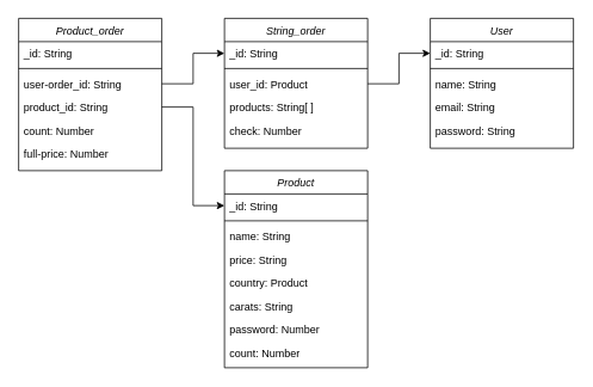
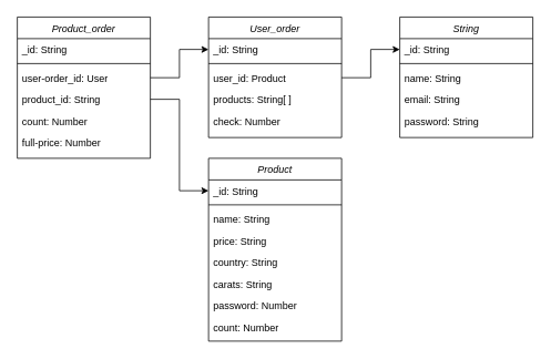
  <mxCell id="0" />
  <mxCell id="1" parent="0" />
- <mxCell id="2" value="User" style="swimlane;fontStyle=2;align=center;verticalAlign=top;childLayout=stackLayout;horizontal=1;startSize=26;horizontalStack=0;resizeParent=1;resizeLast=0;collapsible=1;marginBottom=0;rounded=0;shadow=0;strokeWidth=1;" parent="1" vertex="1"><mxGeometry x="480" y="20" width="160" height="145" as="geometry"><mxRectangle x="140" y="120" width="160" height="26" as="alternateBounds" /></mxGeometry></mxCell>
+ <mxCell id="2" value="String" style="swimlane;fontStyle=2;align=center;verticalAlign=top;childLayout=stackLayout;horizontal=1;startSize=26;horizontalStack=0;resizeParent=1;resizeLast=0;collapsible=1;marginBottom=0;rounded=0;shadow=0;strokeWidth=1;" parent="1" vertex="1"><mxGeometry x="480" y="20" width="160" height="145" as="geometry"><mxRectangle x="140" y="120" width="160" height="26" as="alternateBounds" /></mxGeometry></mxCell>
  <mxCell id="3" value="_id: String" style="text;align=left;verticalAlign=top;spacingLeft=4;spacingRight=4;overflow=hidden;rotatable=0;points=[[0,0.5],[1,0.5]];portConstraint=eastwest;" parent="2" vertex="1"><mxGeometry y="26" width="160" height="26" as="geometry" /></mxCell>
  <mxCell id="4" value="" style="line;html=1;strokeWidth=1;align=left;verticalAlign=middle;spacingTop=-1;spacingLeft=3;spacingRight=3;rotatable=0;labelPosition=right;points=[];portConstraint=eastwest;" parent="2" vertex="1"><mxGeometry y="52" width="160" height="8" as="geometry" /></mxCell>
  <mxCell id="5" value="name: String" style="text;align=left;verticalAlign=top;spacingLeft=4;spacingRight=4;overflow=hidden;rotatable=0;points=[[0,0.5],[1,0.5]];portConstraint=eastwest;" parent="2" vertex="1"><mxGeometry y="60" width="160" height="26" as="geometry" /></mxCell>
  <mxCell id="6" value="email: String" style="text;align=left;verticalAlign=top;spacingLeft=4;spacingRight=4;overflow=hidden;rotatable=0;points=[[0,0.5],[1,0.5]];portConstraint=eastwest;rounded=0;shadow=0;html=0;" parent="2" vertex="1"><mxGeometry y="86" width="160" height="26" as="geometry" /></mxCell>
  <mxCell id="7" value="password: String" style="text;align=left;verticalAlign=top;spacingLeft=4;spacingRight=4;overflow=hidden;rotatable=0;points=[[0,0.5],[1,0.5]];portConstraint=eastwest;rounded=0;shadow=0;html=0;" parent="2" vertex="1"><mxGeometry y="112" width="160" height="26" as="geometry" /></mxCell>
- <mxCell id="8" value="String_order" style="swimlane;fontStyle=2;align=center;verticalAlign=top;childLayout=stackLayout;horizontal=1;startSize=26;horizontalStack=0;resizeParent=1;resizeLast=0;collapsible=1;marginBottom=0;rounded=0;shadow=0;strokeWidth=1;" parent="1" vertex="1"><mxGeometry x="250" y="20" width="160" height="145" as="geometry"><mxRectangle x="140" y="120" width="160" height="26" as="alternateBounds" /></mxGeometry></mxCell>
+ <mxCell id="8" value="User_order" style="swimlane;fontStyle=2;align=center;verticalAlign=top;childLayout=stackLayout;horizontal=1;startSize=26;horizontalStack=0;resizeParent=1;resizeLast=0;collapsible=1;marginBottom=0;rounded=0;shadow=0;strokeWidth=1;" parent="1" vertex="1"><mxGeometry x="250" y="20" width="160" height="145" as="geometry"><mxRectangle x="140" y="120" width="160" height="26" as="alternateBounds" /></mxGeometry></mxCell>
  <mxCell id="9" value="_id: String" style="text;align=left;verticalAlign=top;spacingLeft=4;spacingRight=4;overflow=hidden;rotatable=0;points=[[0,0.5],[1,0.5]];portConstraint=eastwest;" parent="8" vertex="1"><mxGeometry y="26" width="160" height="26" as="geometry" /></mxCell>
  <mxCell id="10" value="" style="line;html=1;strokeWidth=1;align=left;verticalAlign=middle;spacingTop=-1;spacingLeft=3;spacingRight=3;rotatable=0;labelPosition=right;points=[];portConstraint=eastwest;" parent="8" vertex="1"><mxGeometry y="52" width="160" height="8" as="geometry" /></mxCell>
  <mxCell id="11" value="user_id: Product" style="text;align=left;verticalAlign=top;spacingLeft=4;spacingRight=4;overflow=hidden;rotatable=0;points=[[0,0.5],[1,0.5]];portConstraint=eastwest;" parent="8" vertex="1"><mxGeometry y="60" width="160" height="26" as="geometry" /></mxCell>
  <mxCell id="12" value="products: String[ ] " style="text;align=left;verticalAlign=top;spacingLeft=4;spacingRight=4;overflow=hidden;rotatable=0;points=[[0,0.5],[1,0.5]];portConstraint=eastwest;rounded=0;shadow=0;html=0;" parent="8" vertex="1"><mxGeometry y="86" width="160" height="26" as="geometry" /></mxCell>
  <mxCell id="13" value="check: Number" style="text;align=left;verticalAlign=top;spacingLeft=4;spacingRight=4;overflow=hidden;rotatable=0;points=[[0,0.5],[1,0.5]];portConstraint=eastwest;" vertex="1" parent="8"><mxGeometry y="112" width="160" height="26" as="geometry" /></mxCell>
  <mxCell id="14" value="Product" style="swimlane;fontStyle=2;align=center;verticalAlign=top;childLayout=stackLayout;horizontal=1;startSize=26;horizontalStack=0;resizeParent=1;resizeLast=0;collapsible=1;marginBottom=0;rounded=0;shadow=0;strokeWidth=1;" parent="1" vertex="1"><mxGeometry x="250" y="190" width="160" height="220" as="geometry"><mxRectangle x="140" y="120" width="160" height="26" as="alternateBounds" /></mxGeometry></mxCell>
  <mxCell id="15" value="_id: String" style="text;align=left;verticalAlign=top;spacingLeft=4;spacingRight=4;overflow=hidden;rotatable=0;points=[[0,0.5],[1,0.5]];portConstraint=eastwest;" parent="14" vertex="1"><mxGeometry y="26" width="160" height="26" as="geometry" /></mxCell>
  <mxCell id="16" value="" style="line;html=1;strokeWidth=1;align=left;verticalAlign=middle;spacingTop=-1;spacingLeft=3;spacingRight=3;rotatable=0;labelPosition=right;points=[];portConstraint=eastwest;" parent="14" vertex="1"><mxGeometry y="52" width="160" height="8" as="geometry" /></mxCell>
  <mxCell id="17" value="name: String" style="text;align=left;verticalAlign=top;spacingLeft=4;spacingRight=4;overflow=hidden;rotatable=0;points=[[0,0.5],[1,0.5]];portConstraint=eastwest;" parent="14" vertex="1"><mxGeometry y="60" width="160" height="26" as="geometry" /></mxCell>
  <mxCell id="18" value="price: String" style="text;align=left;verticalAlign=top;spacingLeft=4;spacingRight=4;overflow=hidden;rotatable=0;points=[[0,0.5],[1,0.5]];portConstraint=eastwest;rounded=0;shadow=0;html=0;" parent="14" vertex="1"><mxGeometry y="86" width="160" height="26" as="geometry" /></mxCell>
- <mxCell id="19" value="country: Product" style="text;align=left;verticalAlign=top;spacingLeft=4;spacingRight=4;overflow=hidden;rotatable=0;points=[[0,0.5],[1,0.5]];portConstraint=eastwest;rounded=0;shadow=0;html=0;" parent="14" vertex="1"><mxGeometry y="112" width="160" height="26" as="geometry" /></mxCell>
+ <mxCell id="19" value="country: String" style="text;align=left;verticalAlign=top;spacingLeft=4;spacingRight=4;overflow=hidden;rotatable=0;points=[[0,0.5],[1,0.5]];portConstraint=eastwest;rounded=0;shadow=0;html=0;" parent="14" vertex="1"><mxGeometry y="112" width="160" height="26" as="geometry" /></mxCell>
  <mxCell id="20" value="carats: String" style="text;align=left;verticalAlign=top;spacingLeft=4;spacingRight=4;overflow=hidden;rotatable=0;points=[[0,0.5],[1,0.5]];portConstraint=eastwest;rounded=0;shadow=0;html=0;" parent="14" vertex="1"><mxGeometry y="138" width="160" height="26" as="geometry" /></mxCell>
  <mxCell id="21" value="password: Number" style="text;align=left;verticalAlign=top;spacingLeft=4;spacingRight=4;overflow=hidden;rotatable=0;points=[[0,0.5],[1,0.5]];portConstraint=eastwest;rounded=0;shadow=0;html=0;" parent="14" vertex="1"><mxGeometry y="164" width="160" height="26" as="geometry" /></mxCell>
  <mxCell id="22" value="count: Number" style="text;align=left;verticalAlign=top;spacingLeft=4;spacingRight=4;overflow=hidden;rotatable=0;points=[[0,0.5],[1,0.5]];portConstraint=eastwest;rounded=0;shadow=0;html=0;" parent="14" vertex="1"><mxGeometry y="190" width="160" height="26" as="geometry" /></mxCell>
  <mxCell id="23" value="Product_order" style="swimlane;fontStyle=2;align=center;verticalAlign=top;childLayout=stackLayout;horizontal=1;startSize=26;horizontalStack=0;resizeParent=1;resizeLast=0;collapsible=1;marginBottom=0;rounded=0;shadow=0;strokeWidth=1;" vertex="1" parent="1"><mxGeometry x="20" y="20" width="160" height="170" as="geometry"><mxRectangle x="140" y="120" width="160" height="26" as="alternateBounds" /></mxGeometry></mxCell>
  <mxCell id="24" value="_id: String" style="text;align=left;verticalAlign=top;spacingLeft=4;spacingRight=4;overflow=hidden;rotatable=0;points=[[0,0.5],[1,0.5]];portConstraint=eastwest;" vertex="1" parent="23"><mxGeometry y="26" width="160" height="26" as="geometry" /></mxCell>
  <mxCell id="25" value="" style="line;html=1;strokeWidth=1;align=left;verticalAlign=middle;spacingTop=-1;spacingLeft=3;spacingRight=3;rotatable=0;labelPosition=right;points=[];portConstraint=eastwest;" vertex="1" parent="23"><mxGeometry y="52" width="160" height="8" as="geometry" /></mxCell>
- <mxCell id="26" value="user-order_id: String " style="text;align=left;verticalAlign=top;spacingLeft=4;spacingRight=4;overflow=hidden;rotatable=0;points=[[0,0.5],[1,0.5]];portConstraint=eastwest;rounded=0;shadow=0;html=0;" vertex="1" parent="23"><mxGeometry y="60" width="160" height="26" as="geometry" /></mxCell>
+ <mxCell id="26" value="user-order_id: User " style="text;align=left;verticalAlign=top;spacingLeft=4;spacingRight=4;overflow=hidden;rotatable=0;points=[[0,0.5],[1,0.5]];portConstraint=eastwest;rounded=0;shadow=0;html=0;" vertex="1" parent="23"><mxGeometry y="60" width="160" height="26" as="geometry" /></mxCell>
  <mxCell id="27" value="product_id: String " style="text;align=left;verticalAlign=top;spacingLeft=4;spacingRight=4;overflow=hidden;rotatable=0;points=[[0,0.5],[1,0.5]];portConstraint=eastwest;rounded=0;shadow=0;html=0;" vertex="1" parent="23"><mxGeometry y="86" width="160" height="26" as="geometry" /></mxCell>
  <mxCell id="28" value="count: Number " style="text;align=left;verticalAlign=top;spacingLeft=4;spacingRight=4;overflow=hidden;rotatable=0;points=[[0,0.5],[1,0.5]];portConstraint=eastwest;rounded=0;shadow=0;html=0;" vertex="1" parent="23"><mxGeometry y="112" width="160" height="26" as="geometry" /></mxCell>
  <mxCell id="29" value="full-price: Number " style="text;align=left;verticalAlign=top;spacingLeft=4;spacingRight=4;overflow=hidden;rotatable=0;points=[[0,0.5],[1,0.5]];portConstraint=eastwest;rounded=0;shadow=0;html=0;" vertex="1" parent="23"><mxGeometry y="138" width="160" height="26" as="geometry" /></mxCell>
  <mxCell id="30" style="edgeStyle=orthogonalEdgeStyle;rounded=0;orthogonalLoop=1;jettySize=auto;html=1;exitX=1;exitY=0.5;exitDx=0;exitDy=0;entryX=0;entryY=0.5;entryDx=0;entryDy=0;" edge="1" parent="1" source="26" target="9"><mxGeometry relative="1" as="geometry" /></mxCell>
  <mxCell id="31" style="edgeStyle=orthogonalEdgeStyle;rounded=0;orthogonalLoop=1;jettySize=auto;html=1;exitX=1;exitY=0.5;exitDx=0;exitDy=0;entryX=0;entryY=0.5;entryDx=0;entryDy=0;" edge="1" parent="1" source="27" target="15"><mxGeometry relative="1" as="geometry" /></mxCell>
  <mxCell id="32" style="edgeStyle=orthogonalEdgeStyle;rounded=0;orthogonalLoop=1;jettySize=auto;html=1;exitX=1;exitY=0.5;exitDx=0;exitDy=0;entryX=0;entryY=0.5;entryDx=0;entryDy=0;" edge="1" parent="1" source="11" target="3"><mxGeometry relative="1" as="geometry" /></mxCell>
